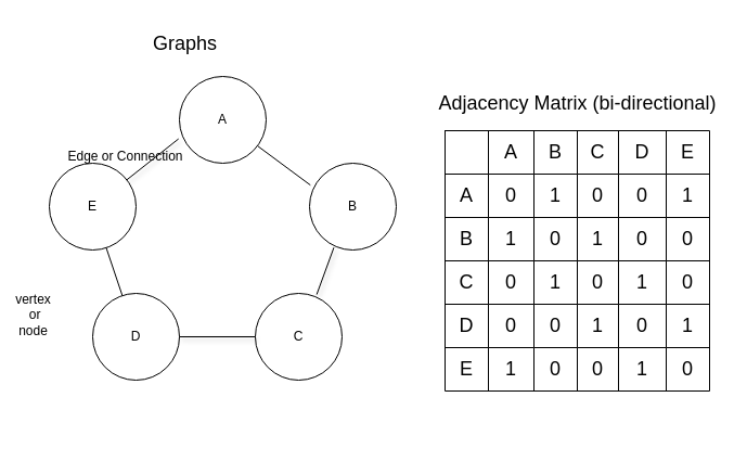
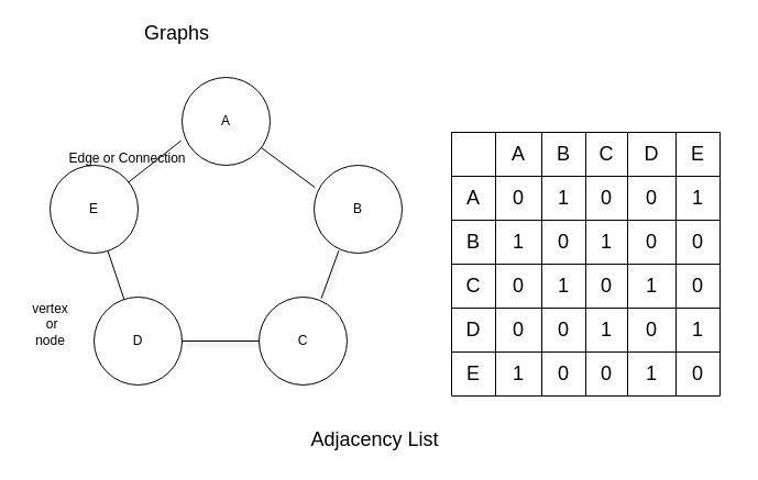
  <mxCell id="0" />
  <mxCell id="1" parent="0" />
  <mxCell id="2" value="D" style="ellipse;whiteSpace=wrap;html=1;aspect=fixed;" parent="1" vertex="1"><mxGeometry x="85" y="270" width="80" height="80" as="geometry" /></mxCell>
  <mxCell id="3" value="E" style="ellipse;whiteSpace=wrap;html=1;aspect=fixed;" parent="1" vertex="1"><mxGeometry x="45" y="150" width="80" height="80" as="geometry" /></mxCell>
  <mxCell id="4" value="A" style="ellipse;whiteSpace=wrap;html=1;aspect=fixed;" parent="1" vertex="1"><mxGeometry x="165" y="70" width="80" height="80" as="geometry" /></mxCell>
  <mxCell id="5" value="" style="endArrow=none;html=1;exitX=0.01;exitY=0.252;exitDx=0;exitDy=0;exitPerimeter=0;" parent="1" source="11" target="4" edge="1"><mxGeometry width="50" height="50" relative="1" as="geometry"><mxPoint x="195" y="200" as="sourcePoint" /><mxPoint x="245" y="150" as="targetPoint" /></mxGeometry></mxCell>
  <mxCell id="6" value="" style="endArrow=none;html=1;" parent="1" source="3" target="2" edge="1"><mxGeometry width="50" height="50" relative="1" as="geometry"><mxPoint x="85" y="240" as="sourcePoint" /><mxPoint x="135" y="190" as="targetPoint" /></mxGeometry></mxCell>
  <mxCell id="7" value="" style="endArrow=none;html=1;entryX=-0.01;entryY=0.719;entryDx=0;entryDy=0;entryPerimeter=0;fontStyle=1;shadow=1;" parent="1" source="3" target="4" edge="1"><mxGeometry width="50" height="50" relative="1" as="geometry"><mxPoint x="75" y="200" as="sourcePoint" /><mxPoint x="125" y="150" as="targetPoint" /></mxGeometry></mxCell>
- <mxCell id="8" value="&lt;font style=&quot;font-size: 12px&quot;&gt;vertex&lt;br&gt;&amp;nbsp;or &lt;br&gt;node&lt;/font&gt;" style="text;html=1;align=center;verticalAlign=middle;resizable=0;points=[];autosize=1;strokeColor=none;fillColor=none;" parent="1" vertex="1"><mxGeometry x="5" y="265" width="50" height="50" as="geometry" /></mxCell>
+ <mxCell id="8" value="&lt;font style=&quot;font-size: 12px&quot;&gt;vertex&lt;br&gt;&amp;nbsp;or &lt;br&gt;node&lt;/font&gt;" style="text;html=1;align=center;verticalAlign=middle;resizable=0;points=[];autosize=1;strokeColor=none;fillColor=none;" parent="1" vertex="1"><mxGeometry x="20" y="270" width="50" height="50" as="geometry" /></mxCell>
  <mxCell id="9" value="&lt;font style=&quot;font-size: 12px&quot;&gt;Edge or Connection&lt;/font&gt;" style="text;html=1;align=center;verticalAlign=middle;resizable=0;points=[];autosize=1;strokeColor=none;fillColor=none;fontSize=24;rotation=0;" parent="1" vertex="1"><mxGeometry x="55" y="120" width="120" height="40" as="geometry" /></mxCell>
- <mxCell id="10" value="&lt;font style=&quot;font-size: 18px&quot;&gt;Graphs&lt;/font&gt;" style="text;html=1;align=center;verticalAlign=middle;resizable=0;points=[];autosize=1;strokeColor=none;fillColor=none;fontSize=12;" parent="1" vertex="1"><mxGeometry x="135" y="30" width="70" height="20" as="geometry" /></mxCell>
+ <mxCell id="10" value="&lt;font style=&quot;font-size: 18px&quot;&gt;Graphs&lt;/font&gt;" style="text;html=1;align=center;verticalAlign=middle;resizable=0;points=[];autosize=1;strokeColor=none;fillColor=none;fontSize=12;" parent="1" vertex="1"><mxGeometry x="125" y="20" width="70" height="20" as="geometry" /></mxCell>
  <mxCell id="11" value="B" style="ellipse;whiteSpace=wrap;html=1;aspect=fixed;" parent="1" vertex="1"><mxGeometry x="285" y="150" width="80" height="80" as="geometry" /></mxCell>
  <mxCell id="12" value="C" style="ellipse;whiteSpace=wrap;html=1;aspect=fixed;" parent="1" vertex="1"><mxGeometry x="235" y="270" width="80" height="80" as="geometry" /></mxCell>
  <mxCell id="13" value="" style="endArrow=none;html=1;shadow=1;fontSize=18;exitX=0.708;exitY=0.013;exitDx=0;exitDy=0;exitPerimeter=0;entryX=0.281;entryY=0.971;entryDx=0;entryDy=0;entryPerimeter=0;" parent="1" source="12" target="11" edge="1"><mxGeometry width="50" height="50" relative="1" as="geometry"><mxPoint x="215" y="210" as="sourcePoint" /><mxPoint x="265" y="160" as="targetPoint" /></mxGeometry></mxCell>
  <mxCell id="14" value="" style="endArrow=none;html=1;shadow=1;fontSize=18;" parent="1" source="2" target="12" edge="1"><mxGeometry width="50" height="50" relative="1" as="geometry"><mxPoint x="135" y="350" as="sourcePoint" /><mxPoint x="185" y="300" as="targetPoint" /></mxGeometry></mxCell>
  <mxCell id="15" value="" style="shape=table;startSize=0;container=1;collapsible=0;childLayout=tableLayout;fontSize=18;" parent="1" vertex="1"><mxGeometry x="410" y="120" width="244" height="240" as="geometry" /></mxCell>
  <mxCell id="16" value="" style="shape=partialRectangle;collapsible=0;dropTarget=0;pointerEvents=0;fillColor=none;top=0;left=0;bottom=0;right=0;points=[[0,0.5],[1,0.5]];portConstraint=eastwest;fontSize=18;" parent="15" vertex="1"><mxGeometry width="244" height="40" as="geometry" /></mxCell>
  <mxCell id="17" value="" style="shape=partialRectangle;html=1;whiteSpace=wrap;connectable=0;overflow=hidden;fillColor=none;top=0;left=0;bottom=0;right=0;pointerEvents=1;fontSize=18;" parent="16" vertex="1"><mxGeometry width="40" height="40" as="geometry"><mxRectangle width="40" height="40" as="alternateBounds" /></mxGeometry></mxCell>
  <mxCell id="18" value="A" style="shape=partialRectangle;html=1;whiteSpace=wrap;connectable=0;overflow=hidden;fillColor=none;top=0;left=0;bottom=0;right=0;pointerEvents=1;fontSize=18;" parent="16" vertex="1"><mxGeometry x="40" width="42" height="40" as="geometry"><mxRectangle width="42" height="40" as="alternateBounds" /></mxGeometry></mxCell>
  <mxCell id="19" value="B" style="shape=partialRectangle;html=1;whiteSpace=wrap;connectable=0;overflow=hidden;fillColor=none;top=0;left=0;bottom=0;right=0;pointerEvents=1;fontSize=18;" parent="16" vertex="1"><mxGeometry x="82" width="40" height="40" as="geometry"><mxRectangle width="40" height="40" as="alternateBounds" /></mxGeometry></mxCell>
  <mxCell id="20" value="C" style="shape=partialRectangle;html=1;whiteSpace=wrap;connectable=0;overflow=hidden;fillColor=none;top=0;left=0;bottom=0;right=0;pointerEvents=1;fontSize=18;" parent="16" vertex="1"><mxGeometry x="122" width="38" height="40" as="geometry"><mxRectangle width="38" height="40" as="alternateBounds" /></mxGeometry></mxCell>
  <mxCell id="21" value="D" style="shape=partialRectangle;html=1;whiteSpace=wrap;connectable=0;overflow=hidden;fillColor=none;top=0;left=0;bottom=0;right=0;pointerEvents=1;fontSize=18;" parent="16" vertex="1"><mxGeometry x="160" width="44" height="40" as="geometry"><mxRectangle width="44" height="40" as="alternateBounds" /></mxGeometry></mxCell>
  <mxCell id="22" value="E" style="shape=partialRectangle;html=1;whiteSpace=wrap;connectable=0;overflow=hidden;fillColor=none;top=0;left=0;bottom=0;right=0;pointerEvents=1;fontSize=18;" parent="16" vertex="1"><mxGeometry x="204" width="40" height="40" as="geometry"><mxRectangle width="40" height="40" as="alternateBounds" /></mxGeometry></mxCell>
  <mxCell id="23" value="" style="shape=partialRectangle;collapsible=0;dropTarget=0;pointerEvents=0;fillColor=none;top=0;left=0;bottom=0;right=0;points=[[0,0.5],[1,0.5]];portConstraint=eastwest;fontSize=18;" parent="15" vertex="1"><mxGeometry y="40" width="244" height="40" as="geometry" /></mxCell>
  <mxCell id="24" value="A" style="shape=partialRectangle;html=1;whiteSpace=wrap;connectable=0;overflow=hidden;fillColor=none;top=0;left=0;bottom=0;right=0;pointerEvents=1;fontSize=18;" parent="23" vertex="1"><mxGeometry width="40" height="40" as="geometry"><mxRectangle width="40" height="40" as="alternateBounds" /></mxGeometry></mxCell>
  <mxCell id="25" value="0" style="shape=partialRectangle;html=1;whiteSpace=wrap;connectable=0;overflow=hidden;fillColor=none;top=0;left=0;bottom=0;right=0;pointerEvents=1;fontSize=18;" parent="23" vertex="1"><mxGeometry x="40" width="42" height="40" as="geometry"><mxRectangle width="42" height="40" as="alternateBounds" /></mxGeometry></mxCell>
  <mxCell id="26" value="1" style="shape=partialRectangle;html=1;whiteSpace=wrap;connectable=0;overflow=hidden;fillColor=none;top=0;left=0;bottom=0;right=0;pointerEvents=1;fontSize=18;" parent="23" vertex="1"><mxGeometry x="82" width="40" height="40" as="geometry"><mxRectangle width="40" height="40" as="alternateBounds" /></mxGeometry></mxCell>
  <mxCell id="27" value="0" style="shape=partialRectangle;html=1;whiteSpace=wrap;connectable=0;overflow=hidden;fillColor=none;top=0;left=0;bottom=0;right=0;pointerEvents=1;fontSize=18;" parent="23" vertex="1"><mxGeometry x="122" width="38" height="40" as="geometry"><mxRectangle width="38" height="40" as="alternateBounds" /></mxGeometry></mxCell>
  <mxCell id="28" value="0" style="shape=partialRectangle;html=1;whiteSpace=wrap;connectable=0;overflow=hidden;fillColor=none;top=0;left=0;bottom=0;right=0;pointerEvents=1;fontSize=18;" parent="23" vertex="1"><mxGeometry x="160" width="44" height="40" as="geometry"><mxRectangle width="44" height="40" as="alternateBounds" /></mxGeometry></mxCell>
  <mxCell id="29" value="1" style="shape=partialRectangle;html=1;whiteSpace=wrap;connectable=0;overflow=hidden;fillColor=none;top=0;left=0;bottom=0;right=0;pointerEvents=1;fontSize=18;" parent="23" vertex="1"><mxGeometry x="204" width="40" height="40" as="geometry"><mxRectangle width="40" height="40" as="alternateBounds" /></mxGeometry></mxCell>
  <mxCell id="30" value="" style="shape=partialRectangle;collapsible=0;dropTarget=0;pointerEvents=0;fillColor=none;top=0;left=0;bottom=0;right=0;points=[[0,0.5],[1,0.5]];portConstraint=eastwest;fontSize=18;" parent="15" vertex="1"><mxGeometry y="80" width="244" height="40" as="geometry" /></mxCell>
  <mxCell id="31" value="B" style="shape=partialRectangle;html=1;whiteSpace=wrap;connectable=0;overflow=hidden;fillColor=none;top=0;left=0;bottom=0;right=0;pointerEvents=1;fontSize=18;" parent="30" vertex="1"><mxGeometry width="40" height="40" as="geometry"><mxRectangle width="40" height="40" as="alternateBounds" /></mxGeometry></mxCell>
  <mxCell id="32" value="1" style="shape=partialRectangle;html=1;whiteSpace=wrap;connectable=0;overflow=hidden;fillColor=none;top=0;left=0;bottom=0;right=0;pointerEvents=1;fontSize=18;" parent="30" vertex="1"><mxGeometry x="40" width="42" height="40" as="geometry"><mxRectangle width="42" height="40" as="alternateBounds" /></mxGeometry></mxCell>
  <mxCell id="33" value="0" style="shape=partialRectangle;html=1;whiteSpace=wrap;connectable=0;overflow=hidden;fillColor=none;top=0;left=0;bottom=0;right=0;pointerEvents=1;fontSize=18;" parent="30" vertex="1"><mxGeometry x="82" width="40" height="40" as="geometry"><mxRectangle width="40" height="40" as="alternateBounds" /></mxGeometry></mxCell>
  <mxCell id="34" value="1" style="shape=partialRectangle;html=1;whiteSpace=wrap;connectable=0;overflow=hidden;fillColor=none;top=0;left=0;bottom=0;right=0;pointerEvents=1;fontSize=18;" parent="30" vertex="1"><mxGeometry x="122" width="38" height="40" as="geometry"><mxRectangle width="38" height="40" as="alternateBounds" /></mxGeometry></mxCell>
  <mxCell id="35" value="0" style="shape=partialRectangle;html=1;whiteSpace=wrap;connectable=0;overflow=hidden;fillColor=none;top=0;left=0;bottom=0;right=0;pointerEvents=1;fontSize=18;" parent="30" vertex="1"><mxGeometry x="160" width="44" height="40" as="geometry"><mxRectangle width="44" height="40" as="alternateBounds" /></mxGeometry></mxCell>
  <mxCell id="36" value="0" style="shape=partialRectangle;html=1;whiteSpace=wrap;connectable=0;overflow=hidden;fillColor=none;top=0;left=0;bottom=0;right=0;pointerEvents=1;fontSize=18;" parent="30" vertex="1"><mxGeometry x="204" width="40" height="40" as="geometry"><mxRectangle width="40" height="40" as="alternateBounds" /></mxGeometry></mxCell>
  <mxCell id="37" value="" style="shape=partialRectangle;collapsible=0;dropTarget=0;pointerEvents=0;fillColor=none;top=0;left=0;bottom=0;right=0;points=[[0,0.5],[1,0.5]];portConstraint=eastwest;fontSize=18;" parent="15" vertex="1"><mxGeometry y="120" width="244" height="40" as="geometry" /></mxCell>
  <mxCell id="38" value="C" style="shape=partialRectangle;html=1;whiteSpace=wrap;connectable=0;overflow=hidden;fillColor=none;top=0;left=0;bottom=0;right=0;pointerEvents=1;fontSize=18;" parent="37" vertex="1"><mxGeometry width="40" height="40" as="geometry"><mxRectangle width="40" height="40" as="alternateBounds" /></mxGeometry></mxCell>
  <mxCell id="39" value="0" style="shape=partialRectangle;html=1;whiteSpace=wrap;connectable=0;overflow=hidden;fillColor=none;top=0;left=0;bottom=0;right=0;pointerEvents=1;fontSize=18;" parent="37" vertex="1"><mxGeometry x="40" width="42" height="40" as="geometry"><mxRectangle width="42" height="40" as="alternateBounds" /></mxGeometry></mxCell>
  <mxCell id="40" value="1" style="shape=partialRectangle;html=1;whiteSpace=wrap;connectable=0;overflow=hidden;fillColor=none;top=0;left=0;bottom=0;right=0;pointerEvents=1;fontSize=18;" parent="37" vertex="1"><mxGeometry x="82" width="40" height="40" as="geometry"><mxRectangle width="40" height="40" as="alternateBounds" /></mxGeometry></mxCell>
  <mxCell id="41" value="0" style="shape=partialRectangle;html=1;whiteSpace=wrap;connectable=0;overflow=hidden;fillColor=none;top=0;left=0;bottom=0;right=0;pointerEvents=1;fontSize=18;" parent="37" vertex="1"><mxGeometry x="122" width="38" height="40" as="geometry"><mxRectangle width="38" height="40" as="alternateBounds" /></mxGeometry></mxCell>
  <mxCell id="42" value="1" style="shape=partialRectangle;html=1;whiteSpace=wrap;connectable=0;overflow=hidden;fillColor=none;top=0;left=0;bottom=0;right=0;pointerEvents=1;fontSize=18;" parent="37" vertex="1"><mxGeometry x="160" width="44" height="40" as="geometry"><mxRectangle width="44" height="40" as="alternateBounds" /></mxGeometry></mxCell>
  <mxCell id="43" value="0" style="shape=partialRectangle;html=1;whiteSpace=wrap;connectable=0;overflow=hidden;fillColor=none;top=0;left=0;bottom=0;right=0;pointerEvents=1;fontSize=18;" parent="37" vertex="1"><mxGeometry x="204" width="40" height="40" as="geometry"><mxRectangle width="40" height="40" as="alternateBounds" /></mxGeometry></mxCell>
  <mxCell id="44" value="" style="shape=partialRectangle;collapsible=0;dropTarget=0;pointerEvents=0;fillColor=none;top=0;left=0;bottom=0;right=0;points=[[0,0.5],[1,0.5]];portConstraint=eastwest;fontSize=18;" parent="15" vertex="1"><mxGeometry y="160" width="244" height="40" as="geometry" /></mxCell>
  <mxCell id="45" value="D" style="shape=partialRectangle;html=1;whiteSpace=wrap;connectable=0;overflow=hidden;fillColor=none;top=0;left=0;bottom=0;right=0;pointerEvents=1;fontSize=18;" parent="44" vertex="1"><mxGeometry width="40" height="40" as="geometry"><mxRectangle width="40" height="40" as="alternateBounds" /></mxGeometry></mxCell>
  <mxCell id="46" value="0" style="shape=partialRectangle;html=1;whiteSpace=wrap;connectable=0;overflow=hidden;fillColor=none;top=0;left=0;bottom=0;right=0;pointerEvents=1;fontSize=18;" parent="44" vertex="1"><mxGeometry x="40" width="42" height="40" as="geometry"><mxRectangle width="42" height="40" as="alternateBounds" /></mxGeometry></mxCell>
  <mxCell id="47" value="0" style="shape=partialRectangle;html=1;whiteSpace=wrap;connectable=0;overflow=hidden;fillColor=none;top=0;left=0;bottom=0;right=0;pointerEvents=1;fontSize=18;" parent="44" vertex="1"><mxGeometry x="82" width="40" height="40" as="geometry"><mxRectangle width="40" height="40" as="alternateBounds" /></mxGeometry></mxCell>
  <mxCell id="48" value="1" style="shape=partialRectangle;html=1;whiteSpace=wrap;connectable=0;overflow=hidden;fillColor=none;top=0;left=0;bottom=0;right=0;pointerEvents=1;fontSize=18;" parent="44" vertex="1"><mxGeometry x="122" width="38" height="40" as="geometry"><mxRectangle width="38" height="40" as="alternateBounds" /></mxGeometry></mxCell>
  <mxCell id="49" value="0" style="shape=partialRectangle;html=1;whiteSpace=wrap;connectable=0;overflow=hidden;fillColor=none;top=0;left=0;bottom=0;right=0;pointerEvents=1;fontSize=18;" parent="44" vertex="1"><mxGeometry x="160" width="44" height="40" as="geometry"><mxRectangle width="44" height="40" as="alternateBounds" /></mxGeometry></mxCell>
  <mxCell id="50" value="1" style="shape=partialRectangle;html=1;whiteSpace=wrap;connectable=0;overflow=hidden;fillColor=none;top=0;left=0;bottom=0;right=0;pointerEvents=1;fontSize=18;" parent="44" vertex="1"><mxGeometry x="204" width="40" height="40" as="geometry"><mxRectangle width="40" height="40" as="alternateBounds" /></mxGeometry></mxCell>
  <mxCell id="51" value="" style="shape=partialRectangle;collapsible=0;dropTarget=0;pointerEvents=0;fillColor=none;top=0;left=0;bottom=0;right=0;points=[[0,0.5],[1,0.5]];portConstraint=eastwest;fontSize=18;" parent="15" vertex="1"><mxGeometry y="200" width="244" height="40" as="geometry" /></mxCell>
  <mxCell id="52" value="E" style="shape=partialRectangle;html=1;whiteSpace=wrap;connectable=0;overflow=hidden;fillColor=none;top=0;left=0;bottom=0;right=0;pointerEvents=1;fontSize=18;" parent="51" vertex="1"><mxGeometry width="40" height="40" as="geometry"><mxRectangle width="40" height="40" as="alternateBounds" /></mxGeometry></mxCell>
  <mxCell id="53" value="1" style="shape=partialRectangle;html=1;whiteSpace=wrap;connectable=0;overflow=hidden;fillColor=none;top=0;left=0;bottom=0;right=0;pointerEvents=1;fontSize=18;" parent="51" vertex="1"><mxGeometry x="40" width="42" height="40" as="geometry"><mxRectangle width="42" height="40" as="alternateBounds" /></mxGeometry></mxCell>
  <mxCell id="54" value="0" style="shape=partialRectangle;html=1;whiteSpace=wrap;connectable=0;overflow=hidden;fillColor=none;top=0;left=0;bottom=0;right=0;pointerEvents=1;fontSize=18;" parent="51" vertex="1"><mxGeometry x="82" width="40" height="40" as="geometry"><mxRectangle width="40" height="40" as="alternateBounds" /></mxGeometry></mxCell>
  <mxCell id="55" value="0" style="shape=partialRectangle;html=1;whiteSpace=wrap;connectable=0;overflow=hidden;fillColor=none;top=0;left=0;bottom=0;right=0;pointerEvents=1;fontSize=18;" parent="51" vertex="1"><mxGeometry x="122" width="38" height="40" as="geometry"><mxRectangle width="38" height="40" as="alternateBounds" /></mxGeometry></mxCell>
  <mxCell id="56" value="1" style="shape=partialRectangle;html=1;whiteSpace=wrap;connectable=0;overflow=hidden;fillColor=none;top=0;left=0;bottom=0;right=0;pointerEvents=1;fontSize=18;" parent="51" vertex="1"><mxGeometry x="160" width="44" height="40" as="geometry"><mxRectangle width="44" height="40" as="alternateBounds" /></mxGeometry></mxCell>
  <mxCell id="57" value="0" style="shape=partialRectangle;html=1;whiteSpace=wrap;connectable=0;overflow=hidden;fillColor=none;top=0;left=0;bottom=0;right=0;pointerEvents=1;fontSize=18;" parent="51" vertex="1"><mxGeometry x="204" width="40" height="40" as="geometry"><mxRectangle width="40" height="40" as="alternateBounds" /></mxGeometry></mxCell>
- <mxCell id="58" value="Adjacency Matrix (bi-directional)" style="text;html=1;align=center;verticalAlign=middle;resizable=0;points=[];autosize=1;strokeColor=none;fillColor=none;fontSize=18;" parent="1" vertex="1"><mxGeometry x="397" y="80" width="270" height="30" as="geometry" /></mxCell>
+ <mxCell id="59" value="Adjacency List" style="text;html=1;align=center;verticalAlign=middle;resizable=0;points=[];autosize=1;strokeColor=none;fillColor=none;fontSize=18;" parent="1" vertex="1"><mxGeometry x="275" y="385" width="130" height="30" as="geometry" /></mxCell>
